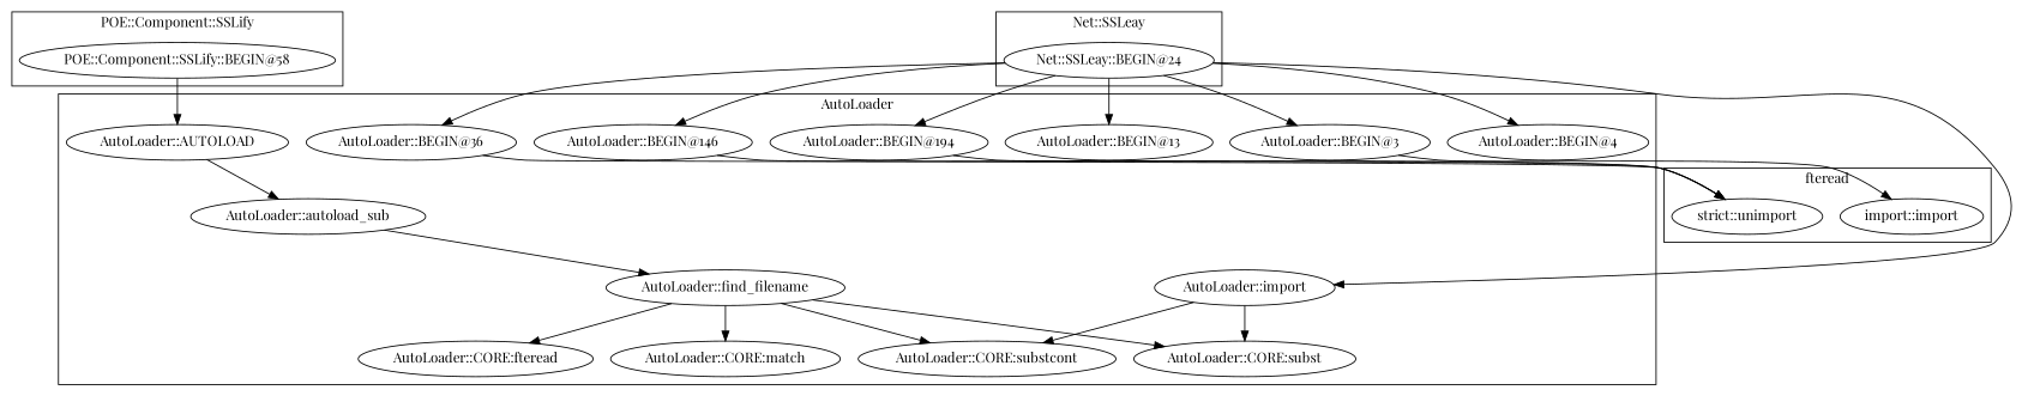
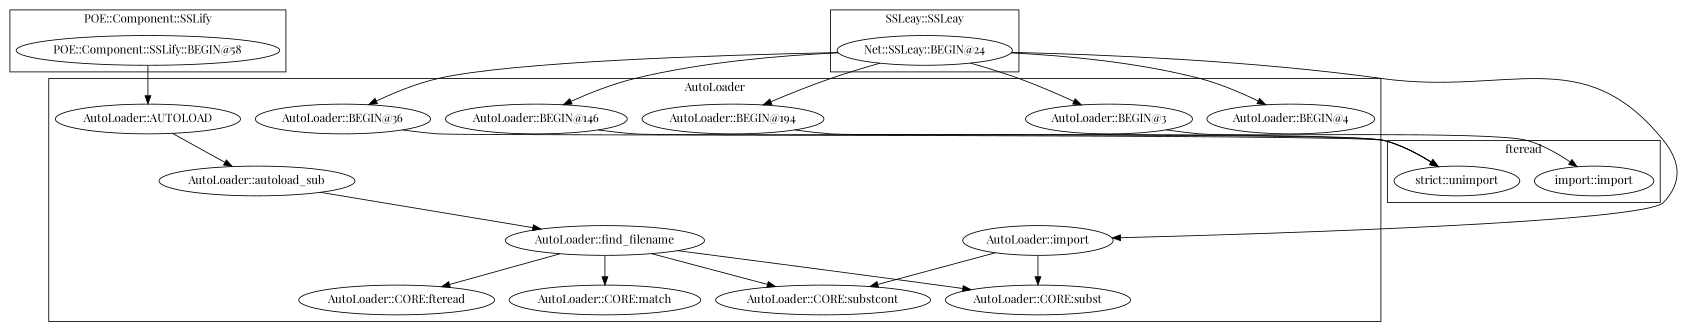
  digraph {
    fontname="Playfair Display"
    node [fontname="Playfair Display"]
    edge [fontname="Playfair Display"]
    "AutoLoader::BEGIN@194"
    "AutoLoader::find_filename"
    "AutoLoader::CORE:fteread"
    "AutoLoader::autoload_sub"
-   "AutoLoader::BEGIN@13"
    "AutoLoader::AUTOLOAD"
    "AutoLoader::CORE:substcont"
    "AutoLoader::CORE:match"
    "AutoLoader::BEGIN@146"
    "AutoLoader::BEGIN@3"
    n11 [label="AutoLoader::BEGIN@36"]
    "AutoLoader::BEGIN@4"
    "AutoLoader::CORE:subst"
    "AutoLoader::import"
    "Net::SSLeay::BEGIN@24"
    "strict::unimport"
    n17 [label="import::import"]
    "POE::Component::SSLify::BEGIN@58"
    subgraph cluster_1 {
      label=AutoLoader
      "AutoLoader::BEGIN@194"
      "AutoLoader::find_filename"
      "AutoLoader::CORE:fteread"
      "AutoLoader::autoload_sub"
-     "AutoLoader::BEGIN@13"
      "AutoLoader::AUTOLOAD"
      "AutoLoader::CORE:substcont"
      "AutoLoader::CORE:match"
      "AutoLoader::BEGIN@146"
      "AutoLoader::BEGIN@3"
      n11
      "AutoLoader::BEGIN@4"
      "AutoLoader::CORE:subst"
      "AutoLoader::import"
    }
    subgraph cluster_2 {
-     label="Net::SSLeay"
+     label="SSLeay::SSLeay"
      "Net::SSLeay::BEGIN@24"
    }
    subgraph cluster_3 {
      label=fteread
      "strict::unimport"
      n17
    }
    subgraph cluster_4 {
      label="POE::Component::SSLify"
      "POE::Component::SSLify::BEGIN@58"
    }
    "AutoLoader::BEGIN@194" -> "strict::unimport"
    "AutoLoader::find_filename" -> "AutoLoader::CORE:fteread"
    "AutoLoader::find_filename" -> "AutoLoader::CORE:substcont"
    "AutoLoader::find_filename" -> "AutoLoader::CORE:match"
    "AutoLoader::find_filename" -> "AutoLoader::CORE:subst"
    "AutoLoader::autoload_sub" -> "AutoLoader::find_filename"
    "AutoLoader::AUTOLOAD" -> "AutoLoader::autoload_sub"
    "AutoLoader::BEGIN@146" -> "strict::unimport"
    "AutoLoader::BEGIN@3" -> n17
    n11 -> "strict::unimport"
    "AutoLoader::import" -> "AutoLoader::CORE:substcont"
    "AutoLoader::import" -> "AutoLoader::CORE:subst"
    "Net::SSLeay::BEGIN@24" -> "AutoLoader::BEGIN@194"
-   "Net::SSLeay::BEGIN@24" -> "AutoLoader::BEGIN@13"
    "Net::SSLeay::BEGIN@24" -> "AutoLoader::BEGIN@146"
    "Net::SSLeay::BEGIN@24" -> "AutoLoader::BEGIN@3"
    "Net::SSLeay::BEGIN@24" -> n11
    "Net::SSLeay::BEGIN@24" -> "AutoLoader::BEGIN@4"
    "Net::SSLeay::BEGIN@24" -> "AutoLoader::import"
    "POE::Component::SSLify::BEGIN@58" -> "AutoLoader::AUTOLOAD"
  }
